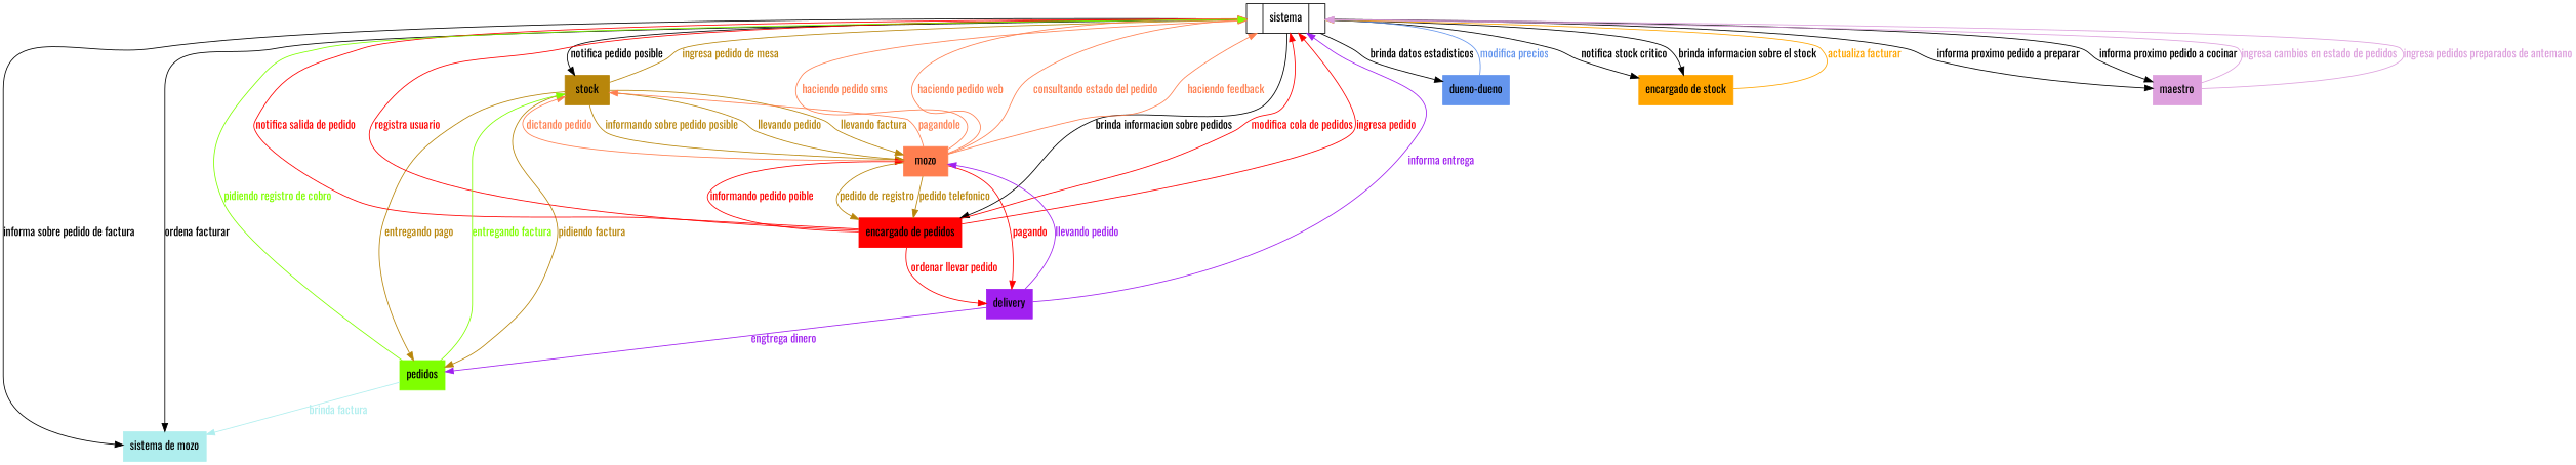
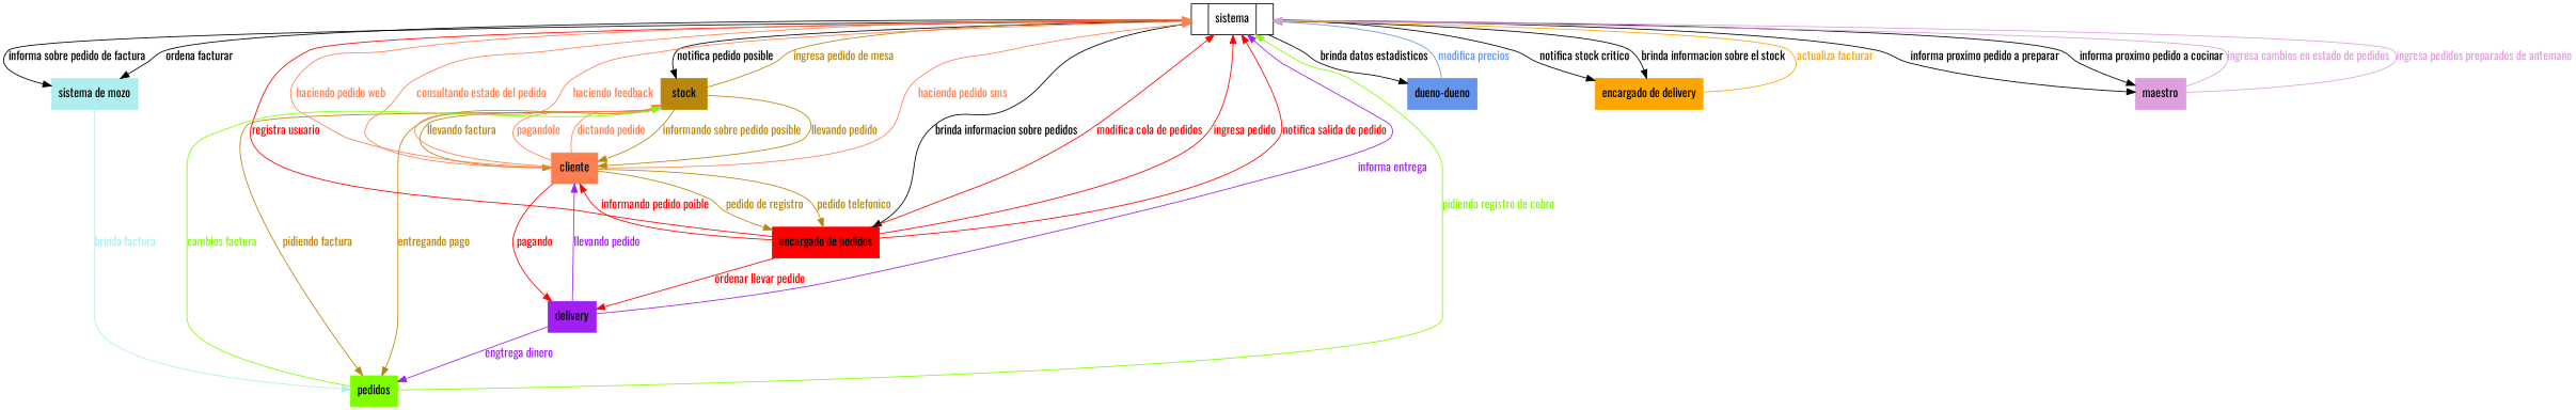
  digraph {
    fontname=Oswald
    node [fontname=Oswald shape=box style=filled]
    edge [color=black fontcolor=black fontname=Oswald]
    n1 [label="<f0>|<f1> sistema|<f2>" shape=record style=""]
    n2 [color=darkgoldenrod label=stock]
    n3 [color=cornflowerblue label="dueno-dueno"]
    n4 [color=paleturquoise label="sistema de mozo"]
-   "encargado de stock" [color=orange]
+   "encargado de stock" [color=orange label="encargado de delivery"]
    maestro [color=plum]
    "encargado de pedidos" [color=red]
-   cliente [color=coral label=mozo]
+   cliente [color=coral]
    n9 [color=chartreuse label=pedidos]
    delivery [color=purple]
    n1 -> n2 [label="notifica pedido posible"]
    n1 -> n3 [label="brinda datos estadisticos"]
    n1 -> n4 [label="informa sobre pedido de factura"]
    n1 -> n4 [label="ordena facturar"]
    n1 -> "encargado de stock" [label="notifica stock critico"]
    n1 -> "encargado de stock" [label="brinda informacion sobre el stock"]
    n1 -> maestro [label="informa proximo pedido a preparar"]
    n1 -> maestro [label="informa proximo pedido a cocinar"]
    n1 -> "encargado de pedidos" [label="brinda informacion sobre pedidos"]
    n2 -> n1 [color=darkgoldenrod fontcolor=darkgoldenrod label="ingresa pedido de mesa"]
    n2 -> cliente [color=darkgoldenrod fontcolor=darkgoldenrod label="informando sobre pedido posible"]
    n2 -> cliente [color=darkgoldenrod fontcolor=darkgoldenrod label="llevando pedido"]
    n2 -> cliente [color=darkgoldenrod fontcolor=darkgoldenrod label="llevando factura"]
    n2 -> n9 [color=darkgoldenrod fontcolor=darkgoldenrod label="pidiendo factura"]
    n2 -> n9 [color=darkgoldenrod fontcolor=darkgoldenrod label="entregando pago"]
    n3 -> n1 [color=cornflowerblue fontcolor=cornflowerblue label="modifica precios"]
-   n9 -> n4 [color=paleturquoise fontcolor=paleturquoise label="brinda factura"]
+   n4 -> n9 [color=paleturquoise fontcolor=paleturquoise label="brinda factura"]
    "encargado de stock" -> n1 [color=orange fontcolor=orange label="actualiza facturar"]
    maestro -> n1 [color=plum fontcolor=plum label="ingresa cambios en estado de pedidos"]
    maestro -> n1 [color=plum fontcolor=plum label="ingresa pedidos preparados de antemano"]
    "encargado de pedidos" -> n1 [color=red fontcolor=red label="modifica cola de pedidos"]
    "encargado de pedidos" -> n1 [color=red fontcolor=red label="ingresa pedido"]
    "encargado de pedidos" -> n1 [color=red fontcolor=red label="notifica salida de pedido"]
    "encargado de pedidos" -> n1 [color=red fontcolor=red label="registra usuario"]
    "encargado de pedidos" -> cliente [color=red fontcolor=red label="informando pedido poible"]
    "encargado de pedidos" -> delivery [color=red fontcolor=red label="ordenar llevar pedido"]
    cliente -> n1 [color=coral fontcolor=coral label="haciendo pedido sms"]
    cliente -> n1 [color=coral fontcolor=coral label="haciendo pedido web"]
    cliente -> n1 [color=coral fontcolor=coral label="consultando estado del pedido"]
    cliente -> n1 [color=coral fontcolor=coral label="haciendo feedback"]
    cliente -> n2 [color=coral fontcolor=coral label=pagandole]
    cliente -> n2 [color=coral fontcolor=coral label="dictando pedido"]
    cliente -> "encargado de pedidos" [color=darkgoldenrod fontcolor=darkgoldenrod label="pedido telefonico"]
    cliente -> "encargado de pedidos" [color=darkgoldenrod fontcolor=darkgoldenrod label="pedido de registro"]
    cliente -> delivery [color=red fontcolor=red label=pagando]
    n9 -> n1 [color=chartreuse fontcolor=chartreuse label="pidiendo registro de cobro"]
-   n9 -> n2 [color=chartreuse fontcolor=chartreuse label="entregando factura"]
+   n9 -> n2 [color=chartreuse fontcolor=chartreuse label="cambios factura"]
    delivery -> n1 [color=purple fontcolor=purple label="informa entrega"]
    delivery -> cliente [color=purple fontcolor=purple label="llevando pedido"]
    delivery -> n9 [color=purple fontcolor=purple label="engtrega dinero"]
  }
